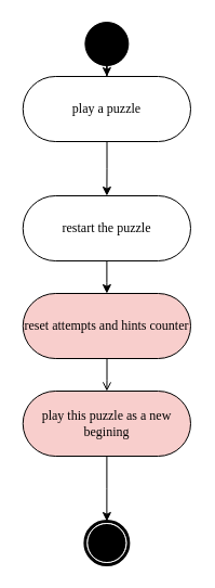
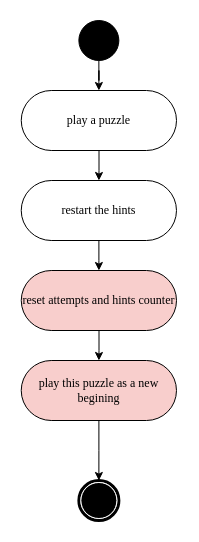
  <mxCell id="0" />
  <mxCell id="1" parent="0" />
  <mxCell id="2" value="" style="edgeStyle=orthogonalEdgeStyle;rounded=0;orthogonalLoop=1;jettySize=auto;html=1;entryX=0.5;entryY=0;entryDx=0;entryDy=0;" edge="1" parent="1" source="3" target="6"><mxGeometry relative="1" as="geometry"><mxPoint x="78.25" y="270" as="targetPoint" /></mxGeometry></mxCell>
  <mxCell id="3" value="" style="ellipse;whiteSpace=wrap;html=1;rounded=0;shadow=0;comic=0;labelBackgroundColor=none;strokeWidth=1;fillColor=#000000;fontFamily=Verdana;fontSize=12;align=center;" vertex="1" parent="1"><mxGeometry x="78.37" y="20" width="40" height="40" as="geometry" /></mxCell>
  <mxCell id="4" value="" style="shape=mxgraph.bpmn.shape;html=1;verticalLabelPosition=bottom;labelBackgroundColor=#ffffff;verticalAlign=top;perimeter=ellipsePerimeter;outline=end;symbol=terminate;rounded=0;shadow=0;comic=0;strokeWidth=1;fontFamily=Verdana;fontSize=12;align=center;" vertex="1" parent="1"><mxGeometry x="78.38" y="480" width="40" height="40" as="geometry" /></mxCell>
  <mxCell id="5" value="" style="edgeStyle=orthogonalEdgeStyle;rounded=0;orthogonalLoop=1;jettySize=auto;html=1;" edge="1" parent="1" source="6" target="8"><mxGeometry relative="1" as="geometry" /></mxCell>
- <mxCell id="6" value="play a puzzle" style="rounded=1;whiteSpace=wrap;html=1;shadow=0;comic=0;labelBackgroundColor=none;strokeWidth=1;fontFamily=Verdana;fontSize=12;align=center;arcSize=50;" vertex="1" parent="1"><mxGeometry x="20.75" y="70" width="155.25" height="60" as="geometry" /></mxCell>
+ <mxCell id="6" value="play a puzzle" style="rounded=1;whiteSpace=wrap;html=1;shadow=0;comic=0;labelBackgroundColor=none;strokeWidth=1;fontFamily=Verdana;fontSize=12;align=center;arcSize=50;" vertex="1" parent="1"><mxGeometry x="20.75" y="90" width="155.25" height="60" as="geometry" /></mxCell>
  <mxCell id="7" value="" style="edgeStyle=orthogonalEdgeStyle;rounded=0;orthogonalLoop=1;jettySize=auto;html=1;" edge="1" parent="1" source="8"><mxGeometry relative="1" as="geometry"><mxPoint x="98.4" y="270.02" as="targetPoint" /></mxGeometry></mxCell>
- <mxCell id="8" value="restart the puzzle" style="rounded=1;whiteSpace=wrap;html=1;shadow=0;comic=0;labelBackgroundColor=none;strokeWidth=1;fontFamily=Verdana;fontSize=12;align=center;arcSize=50;" vertex="1" parent="1"><mxGeometry x="20.74" y="180" width="155.25" height="60" as="geometry" /></mxCell>
- <mxCell id="9" value="" style="edgeStyle=orthogonalEdgeStyle;rounded=0;orthogonalLoop=1;jettySize=auto;html=1;endArrow=open;" edge="1" parent="1" source="10" target="12"><mxGeometry relative="1" as="geometry" /></mxCell>
+ <mxCell id="8" value="restart the hints" style="rounded=1;whiteSpace=wrap;html=1;shadow=0;comic=0;labelBackgroundColor=none;strokeWidth=1;fontFamily=Verdana;fontSize=12;align=center;arcSize=50;" vertex="1" parent="1"><mxGeometry x="20.74" y="180" width="155.25" height="60" as="geometry" /></mxCell>
+ <mxCell id="9" value="" style="edgeStyle=orthogonalEdgeStyle;rounded=0;orthogonalLoop=1;jettySize=auto;html=1;" edge="1" parent="1" source="10" target="12"><mxGeometry relative="1" as="geometry" /></mxCell>
  <mxCell id="10" value="reset attempts and hints counter" style="rounded=1;whiteSpace=wrap;html=1;shadow=0;comic=0;labelBackgroundColor=none;strokeWidth=1;fontFamily=Verdana;fontSize=12;align=center;arcSize=50;fillColor=#f8cecc;" vertex="1" parent="1"><mxGeometry x="20.76" y="270" width="155.25" height="60" as="geometry" /></mxCell>
  <mxCell id="11" value="" style="edgeStyle=orthogonalEdgeStyle;rounded=0;orthogonalLoop=1;jettySize=auto;html=1;" edge="1" parent="1" source="12" target="4"><mxGeometry relative="1" as="geometry" /></mxCell>
  <mxCell id="12" value="play this puzzle as a new begining" style="rounded=1;whiteSpace=wrap;html=1;shadow=0;comic=0;labelBackgroundColor=none;strokeWidth=1;fontFamily=Verdana;fontSize=12;align=center;arcSize=50;fillColor=#f8cecc;" vertex="1" parent="1"><mxGeometry x="20.74" y="360" width="155.25" height="60" as="geometry" /></mxCell>
